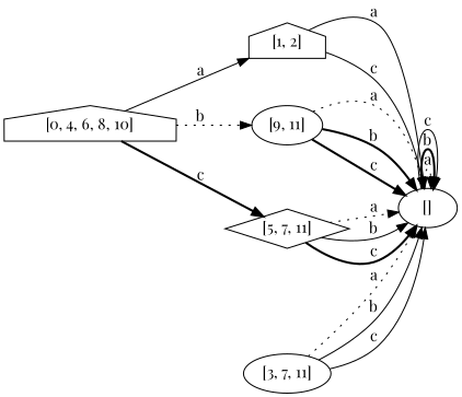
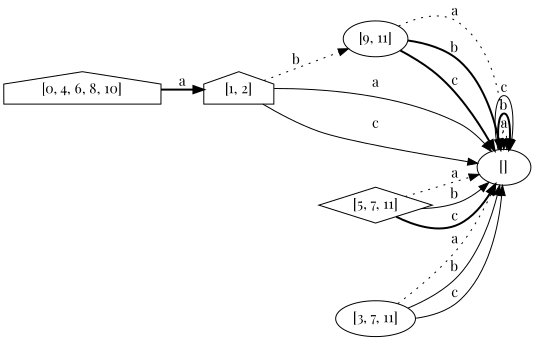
  digraph {
    fontname="Playfair Display"
    rankdir=LR
    node [fontname="Playfair Display" shape=ellipse]
    edge [fontname="Playfair Display" style=bold]
    n1 [label="[0, 4, 6, 8, 10]" shape=house]
    n2 [label="[1, 2]" shape=house]
    n3 [label="[9, 11]"]
    n4 [label="[5, 7, 11]" shape=diamond]
    n5 [label="[]"]
    n6 [label="[3, 7, 11]"]
-   n1 -> n2 [label=a style=solid]
-   n1 -> n3 [label=b style=dotted]
-   n1 -> n4 [label=c]
+   n1 -> n2 [label=a]
+   n2 -> n3 [label=b style=dotted]
    n2 -> n5 [label=a style=solid]
    n2 -> n5 [label=c style=solid]
    n3 -> n5 [label=a style=dotted]
    n3 -> n5 [label=b]
    n3 -> n5 [label=c]
    n4 -> n5 [label=a style=dotted]
    n4 -> n5 [label=b style=solid]
    n4 -> n5 [label=c]
    n5 -> n5 [label=a style=dotted]
    n5 -> n5 [label=b]
    n5 -> n5 [label=c style=solid]
    n6 -> n5 [label=a style=dotted]
    n6 -> n5 [label=b style=solid]
    n6 -> n5 [label=c style=solid]
  }
